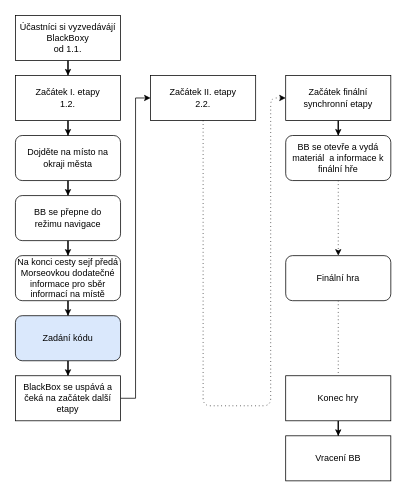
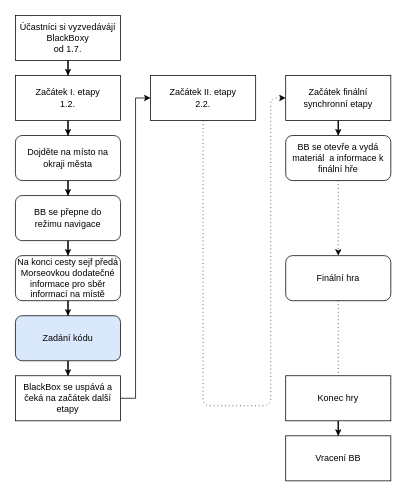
  <mxCell id="0" />
  <mxCell id="1" parent="0" />
  <mxCell id="2" style="edgeStyle=orthogonalEdgeStyle;rounded=0;orthogonalLoop=1;jettySize=auto;html=1;entryX=0.5;entryY=0;entryDx=0;entryDy=0;" edge="1" parent="1" source="3" target="13"><mxGeometry relative="1" as="geometry" /></mxCell>
- <mxCell id="3" value="Účastníci si vyzvedávájí BlackBoxy&lt;br&gt;od 1.1." style="rounded=0;whiteSpace=wrap;html=1;" vertex="1" parent="1"><mxGeometry x="20" y="20" width="140" height="60" as="geometry" /></mxCell>
+ <mxCell id="3" value="Účastníci si vyzvedávájí BlackBoxy&lt;br&gt;od 1.7." style="rounded=0;whiteSpace=wrap;html=1;" vertex="1" parent="1"><mxGeometry x="20" y="20" width="140" height="60" as="geometry" /></mxCell>
  <mxCell id="4" style="edgeStyle=orthogonalEdgeStyle;rounded=0;orthogonalLoop=1;jettySize=auto;html=1;entryX=0.5;entryY=0;entryDx=0;entryDy=0;" edge="1" parent="1" source="5" target="7"><mxGeometry relative="1" as="geometry" /></mxCell>
  <mxCell id="5" value="Dojděte na místo na okraji města" style="rounded=1;whiteSpace=wrap;html=1;" vertex="1" parent="1"><mxGeometry x="20" y="180" width="140" height="60" as="geometry" /></mxCell>
  <mxCell id="6" style="edgeStyle=orthogonalEdgeStyle;rounded=0;orthogonalLoop=1;jettySize=auto;html=1;entryX=0.5;entryY=0;entryDx=0;entryDy=0;" edge="1" parent="1" source="7" target="9"><mxGeometry relative="1" as="geometry" /></mxCell>
  <mxCell id="7" value="BB se přepne do&lt;br&gt;režimu navigace" style="rounded=1;whiteSpace=wrap;html=1;" vertex="1" parent="1"><mxGeometry x="20" y="260" width="140" height="60" as="geometry" /></mxCell>
  <mxCell id="8" style="edgeStyle=orthogonalEdgeStyle;rounded=0;orthogonalLoop=1;jettySize=auto;html=1;entryX=0.5;entryY=0;entryDx=0;entryDy=0;" edge="1" parent="1" source="9" target="11"><mxGeometry relative="1" as="geometry" /></mxCell>
  <mxCell id="9" value="Na konci cesty sejf předá Morseovkou dodatečné informace pro sběr informací na místě" style="rounded=1;whiteSpace=wrap;html=1;" vertex="1" parent="1"><mxGeometry x="20" y="340" width="140" height="60" as="geometry" /></mxCell>
  <mxCell id="10" style="edgeStyle=orthogonalEdgeStyle;rounded=0;orthogonalLoop=1;jettySize=auto;html=1;entryX=0.5;entryY=0;entryDx=0;entryDy=0;" edge="1" parent="1" source="11" target="16"><mxGeometry relative="1" as="geometry" /></mxCell>
  <mxCell id="11" value="Zadání kódu" style="rounded=1;whiteSpace=wrap;html=1;fillColor=#dae8fc;" vertex="1" parent="1"><mxGeometry x="20" y="420" width="140" height="60" as="geometry" /></mxCell>
  <mxCell id="12" style="edgeStyle=orthogonalEdgeStyle;rounded=0;orthogonalLoop=1;jettySize=auto;html=1;entryX=0.5;entryY=0;entryDx=0;entryDy=0;" edge="1" parent="1" source="13" target="5"><mxGeometry relative="1" as="geometry" /></mxCell>
  <mxCell id="13" value="Začátek I. etapy&lt;br&gt;1.2." style="rounded=0;whiteSpace=wrap;html=1;" vertex="1" parent="1"><mxGeometry x="20" y="100" width="140" height="60" as="geometry" /></mxCell>
  <mxCell id="14" value="Začátek II. etapy&lt;br&gt;2.2." style="rounded=0;whiteSpace=wrap;html=1;" vertex="1" parent="1"><mxGeometry x="200" y="100" width="140" height="60" as="geometry" /></mxCell>
  <mxCell id="15" style="edgeStyle=orthogonalEdgeStyle;rounded=0;orthogonalLoop=1;jettySize=auto;html=1;entryX=0;entryY=0.5;entryDx=0;entryDy=0;" edge="1" parent="1" source="16" target="14"><mxGeometry relative="1" as="geometry" /></mxCell>
  <mxCell id="16" value="BlackBox se uspává a čeká na začátek další etapy" style="rounded=0;whiteSpace=wrap;html=1;" vertex="1" parent="1"><mxGeometry x="20" y="500" width="140" height="60" as="geometry" /></mxCell>
  <mxCell id="17" value="" style="endArrow=classic;html=1;fontSize=24;entryX=0;entryY=0.5;entryDx=0;entryDy=0;exitX=0.5;exitY=1;exitDx=0;exitDy=0;dashed=1;dashPattern=1 4;" edge="1" parent="1" source="14" target="19"><mxGeometry width="50" height="50" relative="1" as="geometry"><mxPoint x="270" y="220" as="sourcePoint" /><mxPoint x="360" y="130" as="targetPoint" /><Array as="points"><mxPoint x="270" y="540" /><mxPoint x="360" y="540" /><mxPoint x="360" y="130" /></Array></mxGeometry></mxCell>
  <mxCell id="18" style="edgeStyle=orthogonalEdgeStyle;rounded=0;orthogonalLoop=1;jettySize=auto;html=1;entryX=0.5;entryY=0;entryDx=0;entryDy=0;fontSize=24;" edge="1" parent="1" source="19" target="24"><mxGeometry relative="1" as="geometry" /></mxCell>
  <mxCell id="19" value="Začátek finální synchronní etapy" style="rounded=0;whiteSpace=wrap;html=1;" vertex="1" parent="1"><mxGeometry x="380" y="100" width="140" height="60" as="geometry" /></mxCell>
  <mxCell id="20" value="Vracení BB" style="rounded=0;whiteSpace=wrap;html=1;" vertex="1" parent="1"><mxGeometry x="380" y="580" width="140" height="60" as="geometry" /></mxCell>
  <mxCell id="21" style="edgeStyle=orthogonalEdgeStyle;rounded=0;orthogonalLoop=1;jettySize=auto;html=1;fontSize=24;" edge="1" parent="1" source="22" target="20"><mxGeometry relative="1" as="geometry" /></mxCell>
  <mxCell id="22" value="Konec hry" style="rounded=0;whiteSpace=wrap;html=1;" vertex="1" parent="1"><mxGeometry x="380" y="500" width="140" height="60" as="geometry" /></mxCell>
  <mxCell id="23" style="edgeStyle=orthogonalEdgeStyle;rounded=0;orthogonalLoop=1;jettySize=auto;html=1;entryX=0.5;entryY=0;entryDx=0;entryDy=0;fontSize=24;dashed=1;dashPattern=1 4;" edge="1" parent="1" source="24" target="26"><mxGeometry relative="1" as="geometry" /></mxCell>
  <mxCell id="24" value="BB se otevře a vydá materiál&amp;nbsp; a informace k finální hře" style="rounded=1;whiteSpace=wrap;html=1;" vertex="1" parent="1"><mxGeometry x="380" y="180" width="140" height="60" as="geometry" /></mxCell>
  <mxCell id="25" style="edgeStyle=orthogonalEdgeStyle;rounded=0;orthogonalLoop=1;jettySize=auto;html=1;entryX=0.5;entryY=0;entryDx=0;entryDy=0;dashed=1;dashPattern=1 4;fontSize=24;endArrow=none;" edge="1" parent="1" source="26" target="22"><mxGeometry relative="1" as="geometry" /></mxCell>
  <mxCell id="26" value="Finální hra" style="rounded=1;whiteSpace=wrap;html=1;" vertex="1" parent="1"><mxGeometry x="380" y="340" width="140" height="60" as="geometry" /></mxCell>
